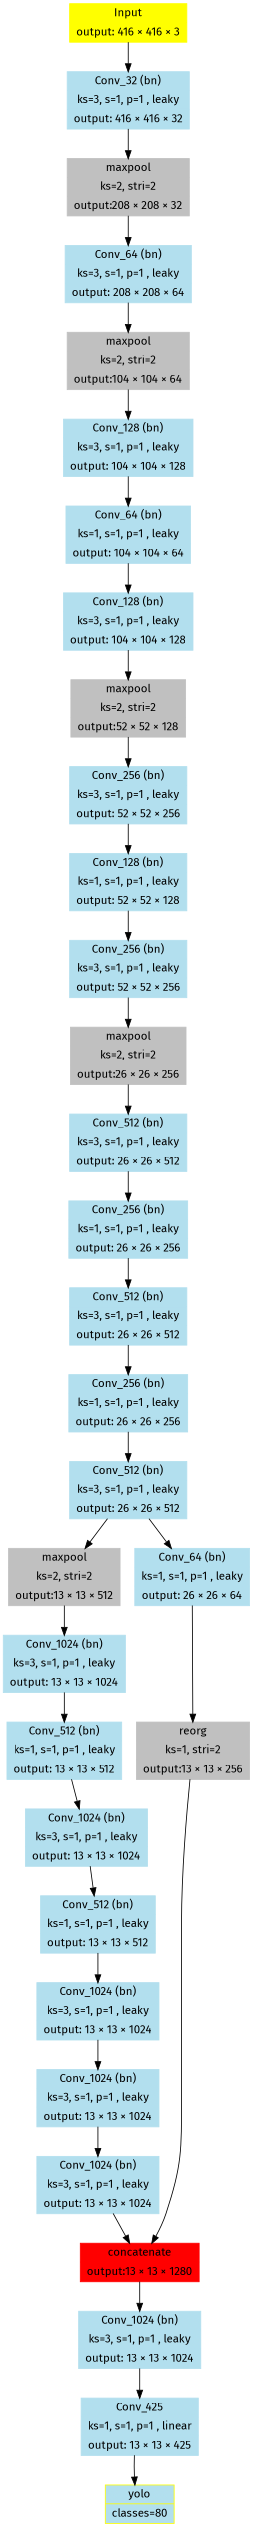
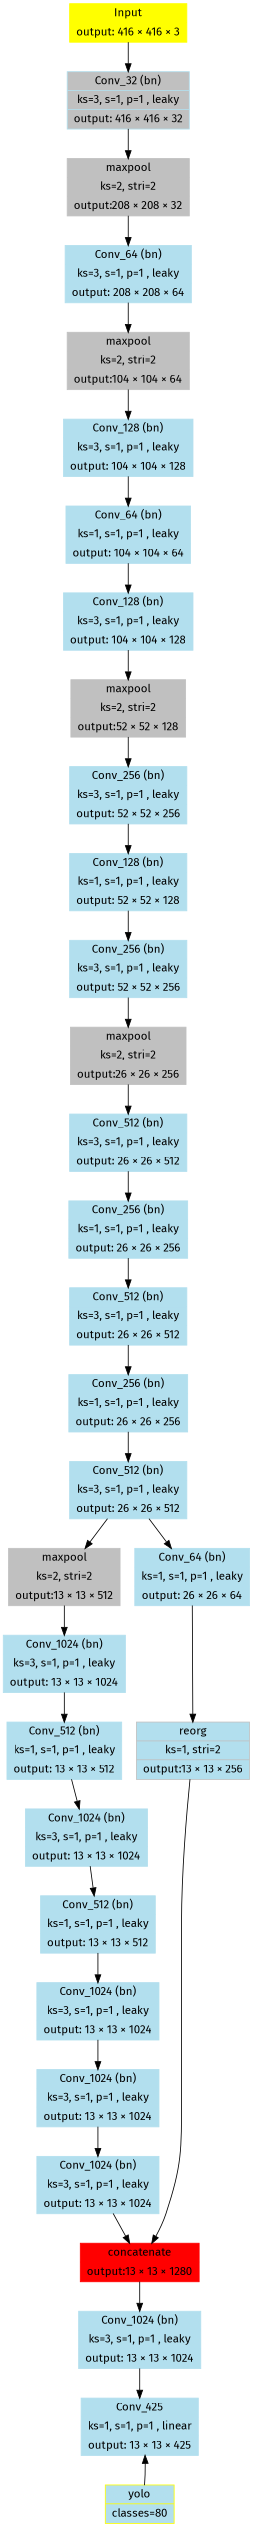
  digraph {
    fontname="Fira Sans"
    node [color=lightblue2 fontname="Fira Sans" shape=record style=filled]
    edge [fontname="Fira Sans"]
    n1 [color=yellow label="{ Input |output: 416 × 416 × 3}"]
-   n2 [label="{ Conv_32 (bn)|{ks=3, s=1, p=1 , leaky}| output: 416 × 416 × 32}"]
+   n2 [label="{ Conv_32 (bn)|{ks=3, s=1, p=1 , leaky}| output: 416 × 416 × 32}" fillcolor=grey]
    n3 [color=grey label="{ maxpool|{ks=2, stri=2}|output:208 × 208 × 32}"]
    n4 [label="{ Conv_64 (bn)|{ks=3, s=1, p=1 , leaky}| output: 208 × 208 × 64}"]
    n5 [color=grey label="{ maxpool|{ks=2, stri=2}|output:104 × 104 × 64}"]
    n6 [label="{ Conv_128 (bn)|{ks=3, s=1, p=1 , leaky}| output: 104 × 104 × 128}"]
    n7 [label="{ Conv_64 (bn)|{ks=1, s=1, p=1 , leaky}| output: 104 × 104 × 64}"]
    n8 [label="{ Conv_128 (bn)|{ks=3, s=1, p=1 , leaky}| output: 104 × 104 × 128}"]
    n9 [color=grey label="{ maxpool|{ks=2, stri=2}|output:52 × 52 × 128}"]
    n10 [label="{ Conv_256 (bn)|{ks=3, s=1, p=1 , leaky}| output: 52 × 52 × 256}"]
    n11 [label="{ Conv_128 (bn)|{ks=1, s=1, p=1 , leaky}| output: 52 × 52 × 128}"]
    n12 [label="{ Conv_256 (bn)|{ks=3, s=1, p=1 , leaky}| output: 52 × 52 × 256}"]
    n13 [color=grey label="{ maxpool|{ks=2, stri=2}|output:26 × 26 × 256}"]
    n14 [label="{ Conv_512 (bn)|{ks=3, s=1, p=1 , leaky}| output: 26 × 26 × 512}"]
    n15 [label="{ Conv_256 (bn)|{ks=1, s=1, p=1 , leaky}| output: 26 × 26 × 256}"]
    n16 [label="{ Conv_512 (bn)|{ks=3, s=1, p=1 , leaky}| output: 26 × 26 × 512}"]
    n17 [label="{ Conv_256 (bn)|{ks=1, s=1, p=1 , leaky}| output: 26 × 26 × 256}"]
    n18 [label="{ Conv_512 (bn)|{ks=3, s=1, p=1 , leaky}| output: 26 × 26 × 512}"]
    n19 [color=grey label="{ maxpool|{ks=2, stri=2}|output:13 × 13 × 512}"]
    n20 [label="{ Conv_64 (bn)|{ks=1, s=1, p=1 , leaky}| output: 26 × 26 × 64}"]
    n21 [label="{ Conv_1024 (bn)|{ks=3, s=1, p=1 , leaky}| output: 13 × 13 × 1024}"]
-   n22 [color=grey label="{ reorg|{ks=1, stri=2}|output:13 × 13 × 256}"]
+   n22 [color=grey label="{ reorg|{ks=1, stri=2}|output:13 × 13 × 256}" fillcolor=lightblue2]
    n23 [label="{ Conv_512 (bn)|{ks=1, s=1, p=1 , leaky}| output: 13 × 13 × 512}"]
    n24 [label="{ Conv_1024 (bn)|{ks=3, s=1, p=1 , leaky}| output: 13 × 13 × 1024}"]
    n25 [label="{ Conv_512 (bn)|{ks=1, s=1, p=1 , leaky}| output: 13 × 13 × 512}"]
    n26 [label="{ Conv_1024 (bn)|{ks=3, s=1, p=1 , leaky}| output: 13 × 13 × 1024}"]
    n27 [label="{ Conv_1024 (bn)|{ks=3, s=1, p=1 , leaky}| output: 13 × 13 × 1024}"]
    n28 [label="{ Conv_1024 (bn)|{ks=3, s=1, p=1 , leaky}| output: 13 × 13 × 1024}"]
    n29 [color=red label="{ concatenate|output:13 × 13 × 1280}"]
    n30 [label="{ Conv_1024 (bn)|{ks=3, s=1, p=1 , leaky}| output: 13 × 13 × 1024}"]
    n31 [label="{ Conv_425 |{ks=1, s=1, p=1 , linear}| output: 13 × 13 × 425}"]
    n32 [color=yellow fillcolor=lightblue2 label="{yolo|classes=80}"]
    n1 -> n2
    n2 -> n3
    n3 -> n4
    n4 -> n5
    n5 -> n6
    n6 -> n7
    n7 -> n8
    n8 -> n9
    n9 -> n10
    n10 -> n11
    n11 -> n12
    n12 -> n13
    n13 -> n14
    n14 -> n15
    n15 -> n16
    n16 -> n17
    n17 -> n18
    n18 -> n19
    n18 -> n20
    n19 -> n21
    n20 -> n22
    n21 -> n23
    n22 -> n29
    n23 -> n24
    n24 -> n25
    n25 -> n26
    n26 -> n27
    n27 -> n28
    n28 -> n29
    n29 -> n30
    n30 -> n31
-   n31 -> n32
+   n32 -> n31
  }
